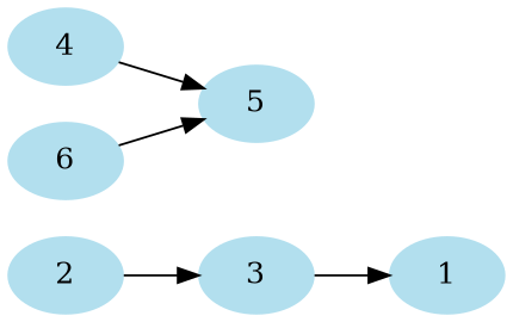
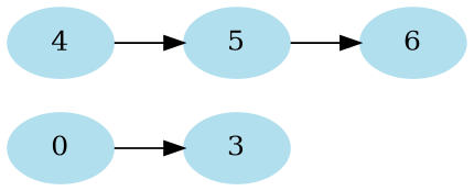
  digraph {
    rankdir=LR
    node [color=lightblue2 style=filled]
-   n1 [label=1]
-   n2 [label=2]
+   n2 [label=0]
    n3 [label=3]
    n4 [label=4]
    n5 [label=5]
    n6 [label=6]
    n2 -> n3
-   n3 -> n1
    n4 -> n5
-   n6 -> n5
+   n5 -> n6
  }
